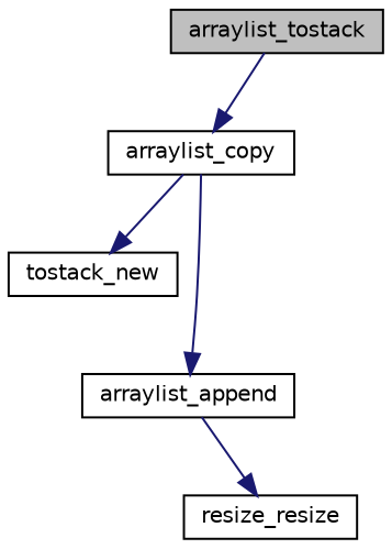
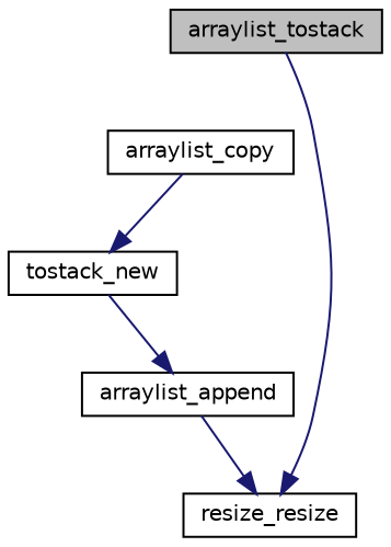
  digraph {
    rankdir=TB
    node [color=black fillcolor=white fontname=Helvetica fontsize=10 shape=record style=filled]
    edge [color=midnightblue fontname=Helvetica fontsize=10 labelfontname=Helvetica labelfontsize=10 style=solid]
    n1 [fillcolor=grey75 fontcolor=black height=0.2 label=arraylist_tostack width=0.4]
    n2 [height=0.2 label=arraylist_copy width=0.4]
    n3 [height=0.2 label=tostack_new width=0.4]
    n4 [height=0.2 label=arraylist_append width=0.4]
    n5 [height=0.2 label=resize_resize width=0.4]
-   n1 -> n2
+   n1 -> n5
    n2 -> n3
-   n2 -> n4
+   n3 -> n4
    n4 -> n5
  }
